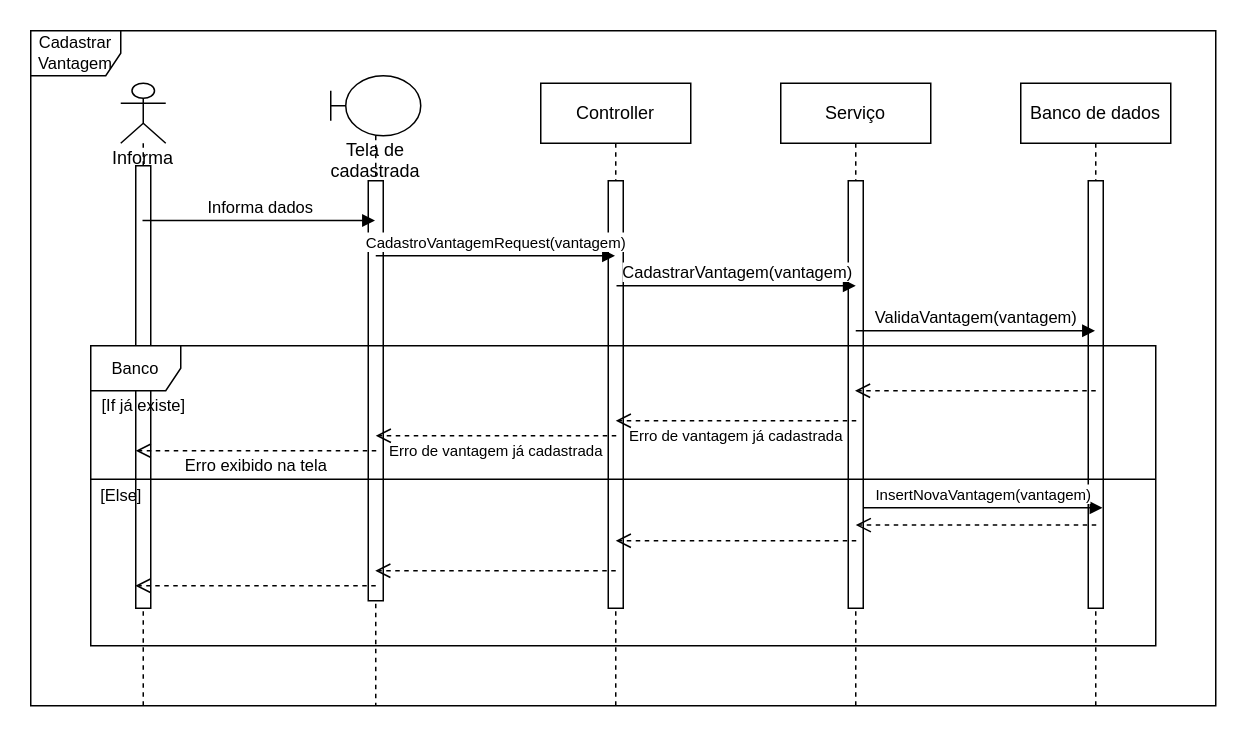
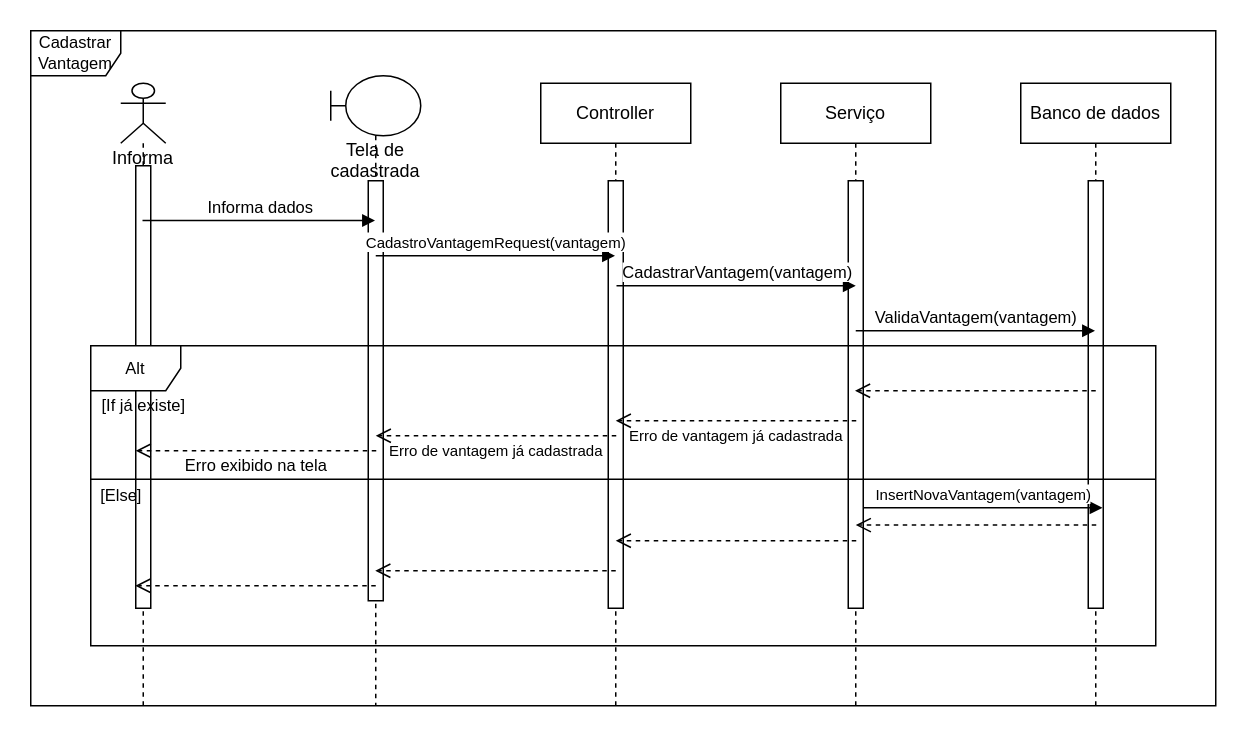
  <mxCell id="0" />
  <mxCell id="1" parent="0" />
  <mxCell id="2" value="Cadastrar Vantagem" style="shape=umlFrame;whiteSpace=wrap;html=1;fontSize=11;" parent="1" vertex="1"><mxGeometry x="20" y="20" width="790" height="450" as="geometry" /></mxCell>
  <mxCell id="3" value="Tela de cadastrada" style="shape=umlLifeline;participant=umlBoundary;perimeter=lifelinePerimeter;whiteSpace=wrap;html=1;container=1;collapsible=0;recursiveResize=0;verticalAlign=top;spacingTop=36;outlineConnect=0;" parent="1" vertex="1"><mxGeometry x="220" y="50" width="60" height="420" as="geometry" /></mxCell>
  <mxCell id="4" value="" style="html=1;direction=south;" parent="3" vertex="1"><mxGeometry x="25" y="70" width="10" height="280" as="geometry" /></mxCell>
  <mxCell id="5" value="Informa" style="shape=umlLifeline;participant=umlActor;perimeter=lifelinePerimeter;whiteSpace=wrap;html=1;container=1;collapsible=0;recursiveResize=0;verticalAlign=top;spacingTop=36;outlineConnect=0;" parent="1" vertex="1"><mxGeometry x="80" y="55" width="30" height="415" as="geometry" /></mxCell>
  <mxCell id="6" value="" style="html=1;direction=south;" parent="5" vertex="1"><mxGeometry x="10" y="55" width="10" height="295" as="geometry" /></mxCell>
  <mxCell id="7" value="Controller" style="shape=umlLifeline;perimeter=lifelinePerimeter;whiteSpace=wrap;html=1;container=1;collapsible=0;recursiveResize=0;outlineConnect=0;" parent="1" vertex="1"><mxGeometry x="360" y="55" width="100" height="415" as="geometry" /></mxCell>
  <mxCell id="8" value="" style="html=1;direction=south;" parent="7" vertex="1"><mxGeometry x="45" y="65" width="10" height="285" as="geometry" /></mxCell>
  <mxCell id="9" value="Serviço" style="shape=umlLifeline;perimeter=lifelinePerimeter;whiteSpace=wrap;html=1;container=1;collapsible=0;recursiveResize=0;outlineConnect=0;" parent="1" vertex="1"><mxGeometry x="520" y="55" width="100" height="415" as="geometry" /></mxCell>
  <mxCell id="10" value="" style="html=1;direction=south;" parent="9" vertex="1"><mxGeometry x="45" y="65" width="10" height="285" as="geometry" /></mxCell>
  <mxCell id="11" value="Banco de dados" style="shape=umlLifeline;perimeter=lifelinePerimeter;whiteSpace=wrap;html=1;container=1;collapsible=0;recursiveResize=0;outlineConnect=0;" parent="1" vertex="1"><mxGeometry x="680" y="55" width="100" height="415" as="geometry" /></mxCell>
  <mxCell id="12" value="" style="html=1;direction=south;" vertex="1" parent="11"><mxGeometry x="45" y="65" width="10" height="285" as="geometry" /></mxCell>
  <mxCell id="13" value="Informa dados" style="html=1;verticalAlign=bottom;endArrow=block;rounded=0;" parent="1" edge="1"><mxGeometry width="80" relative="1" as="geometry"><mxPoint x="94.5" y="146.5" as="sourcePoint" /><mxPoint x="249.5" y="146.5" as="targetPoint" /></mxGeometry></mxCell>
  <mxCell id="14" value="&lt;font style=&quot;font-size: 10px&quot;&gt;CadastroVantagemRequest(vantagem)&lt;/font&gt;" style="html=1;verticalAlign=bottom;endArrow=block;rounded=0;" parent="1" target="7" edge="1"><mxGeometry width="80" relative="1" as="geometry"><mxPoint x="250" y="170" as="sourcePoint" /><mxPoint x="405" y="170" as="targetPoint" /></mxGeometry></mxCell>
  <mxCell id="15" value="CadastrarVantagem(vantagem)" style="html=1;verticalAlign=bottom;endArrow=block;rounded=0;" parent="1" edge="1"><mxGeometry width="80" relative="1" as="geometry"><mxPoint x="410.5" y="190" as="sourcePoint" /><mxPoint x="570" y="190" as="targetPoint" /></mxGeometry></mxCell>
  <mxCell id="16" value="ValidaVantagem(vantagem)" style="html=1;verticalAlign=bottom;endArrow=block;rounded=0;" parent="1" edge="1"><mxGeometry width="80" relative="1" as="geometry"><mxPoint x="570" y="220" as="sourcePoint" /><mxPoint x="729.5" y="220" as="targetPoint" /></mxGeometry></mxCell>
  <mxCell id="17" value="" style="html=1;verticalAlign=bottom;endArrow=open;dashed=1;endSize=8;rounded=0;" parent="1" target="9" edge="1"><mxGeometry relative="1" as="geometry"><mxPoint x="730" y="260" as="sourcePoint" /><mxPoint x="650" y="260" as="targetPoint" /></mxGeometry></mxCell>
  <mxCell id="18" value="" style="group" parent="1" vertex="1" connectable="0"><mxGeometry x="409.997" y="280" width="165.003" height="20" as="geometry" /></mxCell>
  <mxCell id="19" value="" style="html=1;verticalAlign=bottom;endArrow=open;dashed=1;endSize=8;rounded=0;" parent="18" edge="1"><mxGeometry relative="1" as="geometry"><mxPoint x="160.333" as="sourcePoint" /><mxPoint as="targetPoint" /></mxGeometry></mxCell>
  <mxCell id="20" value="&lt;font style=&quot;font-size: 10px&quot;&gt;Erro de vantagem já cadastrada&lt;/font&gt;" style="text;html=1;align=center;verticalAlign=middle;resizable=0;points=[];autosize=1;strokeColor=none;fillColor=none;" parent="18" vertex="1"><mxGeometry x="0.003" width="160" height="20" as="geometry" /></mxCell>
  <mxCell id="21" value="" style="group" parent="1" vertex="1" connectable="0"><mxGeometry x="249.997" y="290" width="165.003" height="20" as="geometry" /></mxCell>
  <mxCell id="22" value="" style="html=1;verticalAlign=bottom;endArrow=open;dashed=1;endSize=8;rounded=0;" parent="21" edge="1"><mxGeometry relative="1" as="geometry"><mxPoint x="160.333" as="sourcePoint" /><mxPoint as="targetPoint" /></mxGeometry></mxCell>
  <mxCell id="23" value="&lt;font style=&quot;font-size: 10px&quot;&gt;Erro de vantagem já cadastrada&lt;/font&gt;" style="text;html=1;align=center;verticalAlign=middle;resizable=0;points=[];autosize=1;strokeColor=none;fillColor=none;" parent="21" vertex="1"><mxGeometry x="0.003" width="160" height="20" as="geometry" /></mxCell>
  <mxCell id="24" value="" style="group" parent="1" vertex="1" connectable="0"><mxGeometry x="89.997" y="300" width="165.003" height="20" as="geometry" /></mxCell>
  <mxCell id="25" value="" style="html=1;verticalAlign=bottom;endArrow=open;dashed=1;endSize=8;rounded=0;" parent="24" edge="1"><mxGeometry relative="1" as="geometry"><mxPoint x="160.333" as="sourcePoint" /><mxPoint as="targetPoint" /></mxGeometry></mxCell>
  <mxCell id="26" value="&lt;font style=&quot;font-size: 11px&quot;&gt;Erro exibido na tela&lt;/font&gt;" style="text;html=1;align=center;verticalAlign=middle;resizable=0;points=[];autosize=1;strokeColor=none;fillColor=none;" parent="24" vertex="1"><mxGeometry x="25.003" width="110" height="20" as="geometry" /></mxCell>
  <mxCell id="27" value="&lt;font style=&quot;font-size: 10px&quot;&gt;InsertNovaVantagem(vantagem)&lt;/font&gt;" style="html=1;verticalAlign=bottom;endArrow=block;rounded=0;" parent="1" edge="1"><mxGeometry width="80" relative="1" as="geometry"><mxPoint x="575" y="338" as="sourcePoint" /><mxPoint x="734.5" y="338" as="targetPoint" /></mxGeometry></mxCell>
  <mxCell id="28" value="" style="group" parent="1" vertex="1" connectable="0"><mxGeometry x="409.997" y="360" width="165.003" height="30" as="geometry" /></mxCell>
  <mxCell id="29" value="" style="html=1;verticalAlign=bottom;endArrow=open;dashed=1;endSize=8;rounded=0;" parent="28" edge="1"><mxGeometry relative="1" as="geometry"><mxPoint x="160.333" as="sourcePoint" /><mxPoint as="targetPoint" /></mxGeometry></mxCell>
  <mxCell id="30" value="" style="html=1;verticalAlign=bottom;endArrow=open;dashed=1;endSize=8;rounded=0;" parent="1" edge="1"><mxGeometry relative="1" as="geometry"><mxPoint x="730.33" y="349.58" as="sourcePoint" /><mxPoint x="569.997" y="349.58" as="targetPoint" /></mxGeometry></mxCell>
  <mxCell id="31" value="" style="html=1;verticalAlign=bottom;endArrow=open;dashed=1;endSize=8;rounded=0;" parent="1" edge="1"><mxGeometry relative="1" as="geometry"><mxPoint x="410" y="380" as="sourcePoint" /><mxPoint x="249.667" y="380" as="targetPoint" /></mxGeometry></mxCell>
  <mxCell id="32" value="" style="html=1;verticalAlign=bottom;endArrow=open;dashed=1;endSize=8;rounded=0;" parent="1" edge="1"><mxGeometry relative="1" as="geometry"><mxPoint x="250" y="390" as="sourcePoint" /><mxPoint x="89.667" y="390" as="targetPoint" /></mxGeometry></mxCell>
  <mxCell id="33" value="" style="line;strokeWidth=1;fillColor=none;align=left;verticalAlign=middle;spacingTop=-1;spacingLeft=3;spacingRight=3;rotatable=0;labelPosition=right;points=[];portConstraint=eastwest;fontSize=11;" parent="1" vertex="1"><mxGeometry x="60" y="315" width="710" height="8" as="geometry" /></mxCell>
  <mxCell id="34" value="[If já existe]" style="text;html=1;align=center;verticalAlign=middle;resizable=0;points=[];autosize=1;strokeColor=none;fillColor=none;fontSize=11;" parent="1" vertex="1"><mxGeometry x="60" y="260" width="70" height="20" as="geometry" /></mxCell>
  <mxCell id="35" value="[Else]" style="text;html=1;align=center;verticalAlign=middle;resizable=0;points=[];autosize=1;strokeColor=none;fillColor=none;fontSize=11;" parent="1" vertex="1"><mxGeometry x="60" y="320" width="40" height="20" as="geometry" /></mxCell>
- <mxCell id="36" value="Banco" style="shape=umlFrame;whiteSpace=wrap;html=1;fontSize=11;" parent="1" vertex="1"><mxGeometry x="60" y="230" width="710" height="200" as="geometry" /></mxCell>
+ <mxCell id="36" value="Alt" style="shape=umlFrame;whiteSpace=wrap;html=1;fontSize=11;" parent="1" vertex="1"><mxGeometry x="60" y="230" width="710" height="200" as="geometry" /></mxCell>
